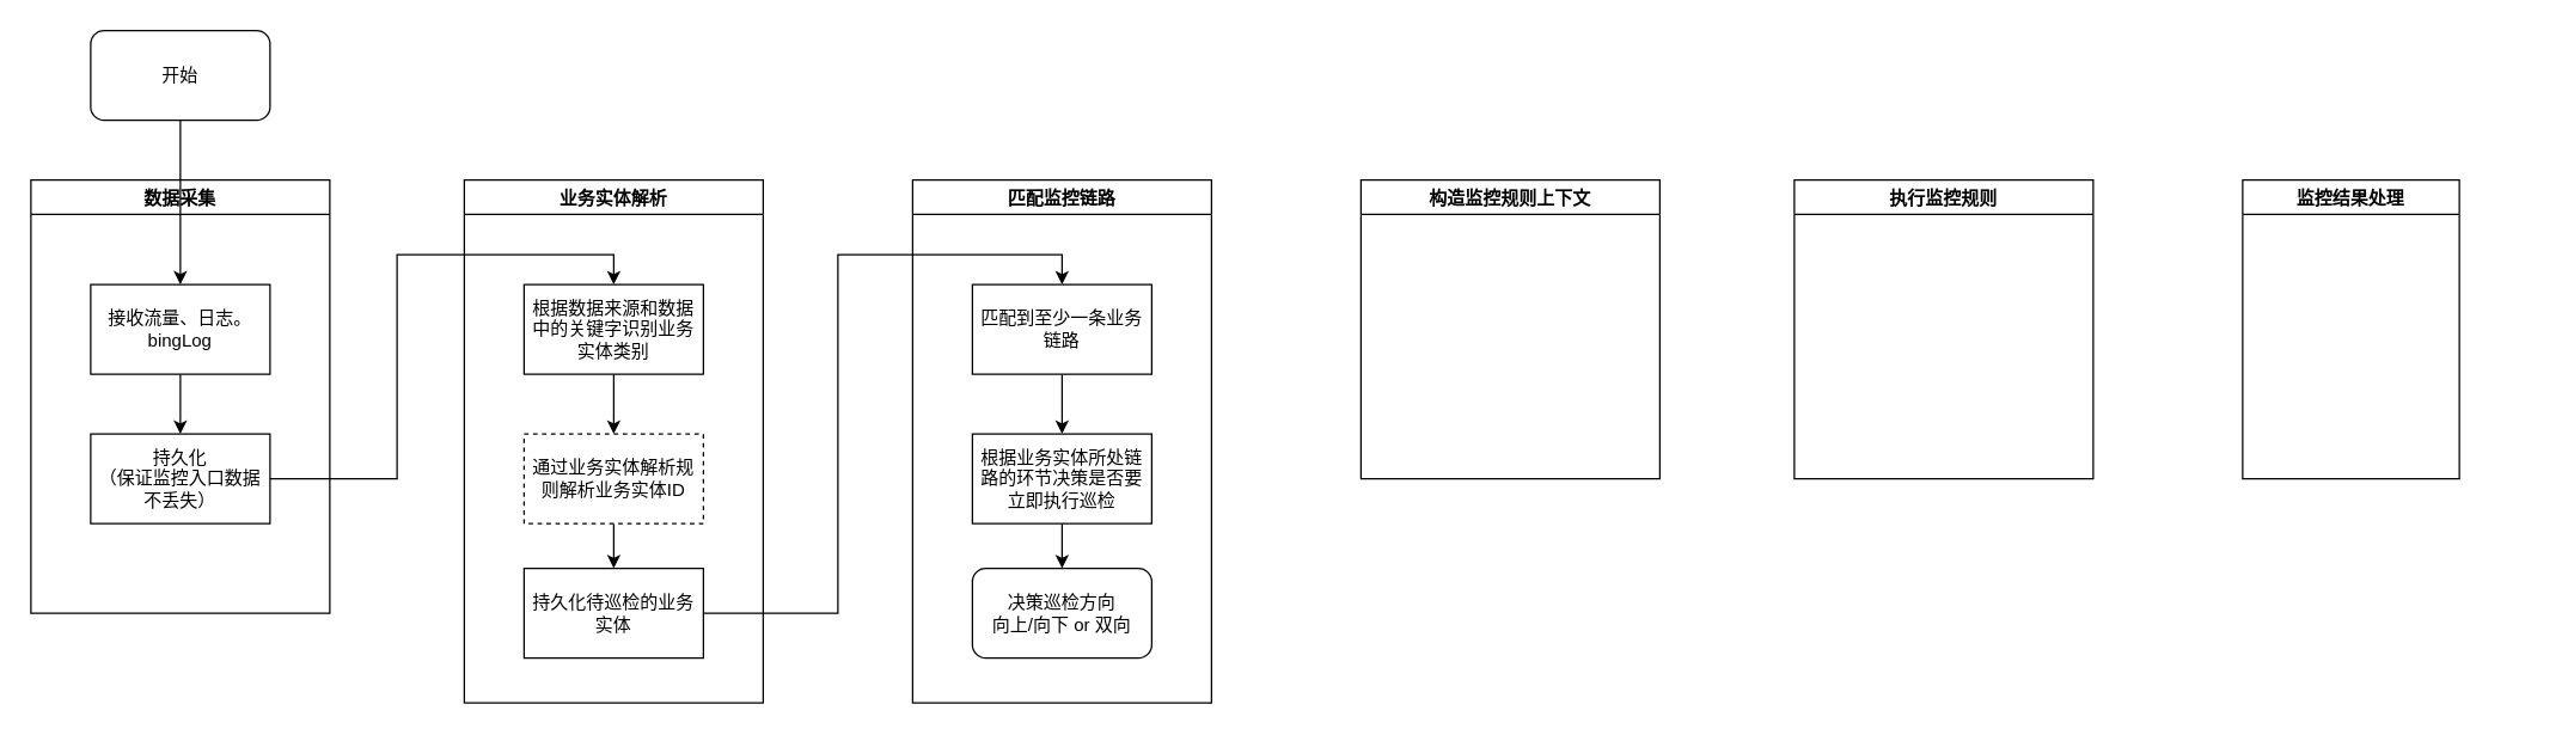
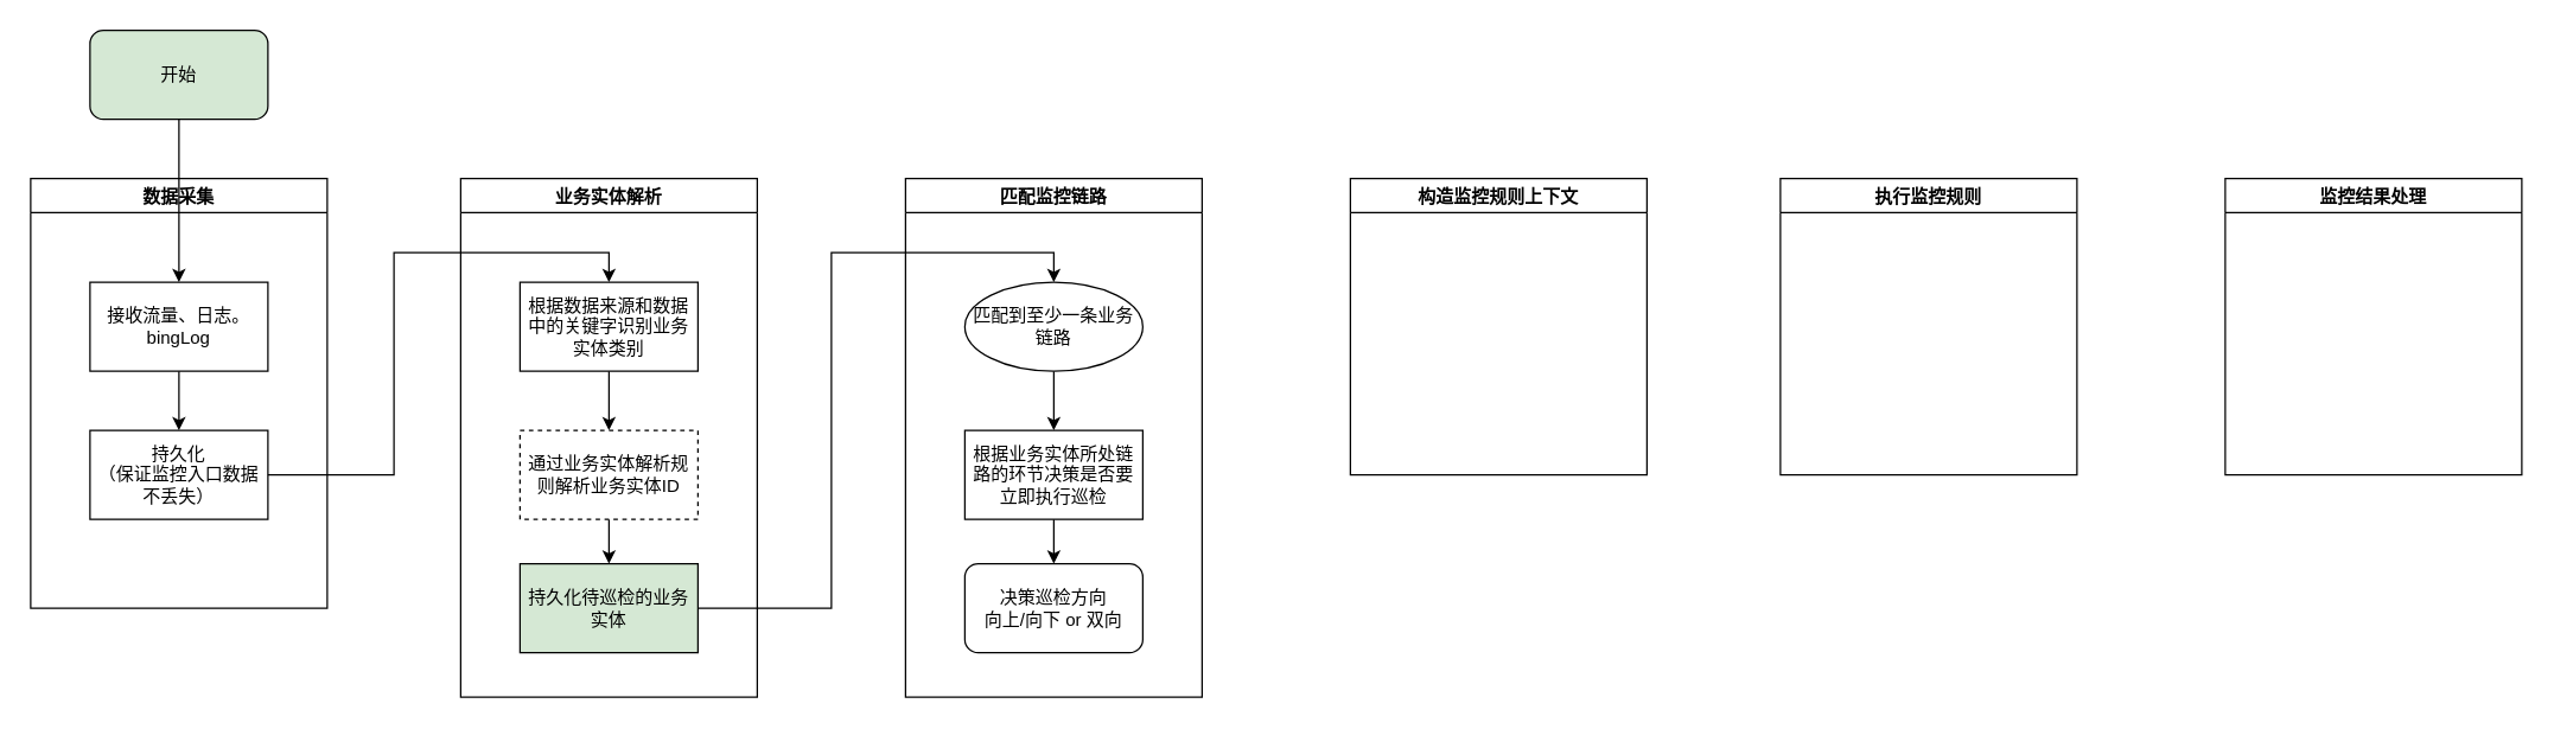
  <mxCell id="0" />
  <mxCell id="1" parent="0" />
  <mxCell id="2" value="业务实体解析" style="swimlane;" parent="1" vertex="1"><mxGeometry x="310" y="120" width="200" height="350" as="geometry" /></mxCell>
  <mxCell id="3" style="edgeStyle=orthogonalEdgeStyle;rounded=0;orthogonalLoop=1;jettySize=auto;html=1;entryX=0.5;entryY=0;entryDx=0;entryDy=0;" edge="1" parent="2" source="4" target="6"><mxGeometry relative="1" as="geometry" /></mxCell>
  <mxCell id="4" value="根据数据来源和数据中的关键字识别业务实体类别" style="rounded=0;whiteSpace=wrap;html=1;" vertex="1" parent="2"><mxGeometry x="40" y="70" width="120" height="60" as="geometry" /></mxCell>
  <mxCell id="5" style="edgeStyle=orthogonalEdgeStyle;rounded=0;orthogonalLoop=1;jettySize=auto;html=1;entryX=0.5;entryY=0;entryDx=0;entryDy=0;" edge="1" parent="2" source="6" target="7"><mxGeometry relative="1" as="geometry" /></mxCell>
  <mxCell id="6" value="通过业务实体解析规则解析业务实体ID" style="rounded=0;whiteSpace=wrap;html=1;dashed=1;" vertex="1" parent="2"><mxGeometry x="40" y="170" width="120" height="60" as="geometry" /></mxCell>
- <mxCell id="7" value="持久化待巡检的业务实体" style="rounded=0;whiteSpace=wrap;html=1;" vertex="1" parent="2"><mxGeometry x="40" y="260" width="120" height="60" as="geometry" /></mxCell>
+ <mxCell id="7" value="持久化待巡检的业务实体" style="rounded=0;whiteSpace=wrap;html=1;fillColor=#d5e8d4;" vertex="1" parent="2"><mxGeometry x="40" y="260" width="120" height="60" as="geometry" /></mxCell>
  <mxCell id="8" value="数据采集" style="swimlane;" parent="1" vertex="1"><mxGeometry x="20" y="120" width="200" height="290" as="geometry" /></mxCell>
  <mxCell id="9" style="edgeStyle=orthogonalEdgeStyle;rounded=0;orthogonalLoop=1;jettySize=auto;html=1;entryX=0.5;entryY=0;entryDx=0;entryDy=0;" edge="1" parent="8" source="10" target="11"><mxGeometry relative="1" as="geometry" /></mxCell>
  <mxCell id="10" value="接收流量、日志。bingLog" style="rounded=0;whiteSpace=wrap;html=1;" vertex="1" parent="8"><mxGeometry x="40" y="70" width="120" height="60" as="geometry" /></mxCell>
  <mxCell id="11" value="持久化&lt;br&gt;（保证监控入口数据不丢失）" style="rounded=0;whiteSpace=wrap;html=1;" vertex="1" parent="8"><mxGeometry x="40" y="170" width="120" height="60" as="geometry" /></mxCell>
  <mxCell id="12" value="匹配监控链路" style="swimlane;" parent="1" vertex="1"><mxGeometry x="610" y="120" width="200" height="350" as="geometry" /></mxCell>
  <mxCell id="13" style="edgeStyle=orthogonalEdgeStyle;rounded=0;orthogonalLoop=1;jettySize=auto;html=1;entryX=0.5;entryY=0;entryDx=0;entryDy=0;" edge="1" parent="12" source="14" target="16"><mxGeometry relative="1" as="geometry" /></mxCell>
- <mxCell id="14" value="匹配到至少一条业务链路" style="rounded=0;whiteSpace=wrap;html=1;" vertex="1" parent="12"><mxGeometry x="40" y="70" width="120" height="60" as="geometry" /></mxCell>
+ <mxCell id="14" value="匹配到至少一条业务链路" style="ellipse;whiteSpace=wrap;html=1;" vertex="1" parent="12"><mxGeometry x="40" y="70" width="120" height="60" as="geometry" /></mxCell>
  <mxCell id="15" style="edgeStyle=orthogonalEdgeStyle;rounded=0;orthogonalLoop=1;jettySize=auto;html=1;entryX=0.5;entryY=0;entryDx=0;entryDy=0;" edge="1" parent="12" source="16" target="17"><mxGeometry relative="1" as="geometry" /></mxCell>
  <mxCell id="16" value="根据业务实体所处链路的环节决策是否要立即执行巡检" style="rounded=0;whiteSpace=wrap;html=1;" vertex="1" parent="12"><mxGeometry x="40" y="170" width="120" height="60" as="geometry" /></mxCell>
  <mxCell id="17" value="决策巡检方向&lt;br&gt;向上/向下 or 双向" style="whiteSpace=wrap;html=1;rounded=1;" vertex="1" parent="12"><mxGeometry x="40" y="260" width="120" height="60" as="geometry" /></mxCell>
  <mxCell id="18" value="构造监控规则上下文" style="swimlane;" parent="1" vertex="1"><mxGeometry x="910" y="120" width="200" height="200" as="geometry" /></mxCell>
  <mxCell id="19" value="执行监控规则" style="swimlane;" parent="1" vertex="1"><mxGeometry x="1200" y="120" width="200" height="200" as="geometry" /></mxCell>
- <mxCell id="20" value="监控结果处理" style="swimlane;" parent="1" vertex="1"><mxGeometry x="1500" y="120" width="145" height="200" as="geometry" /></mxCell>
+ <mxCell id="20" value="监控结果处理" style="swimlane;" parent="1" vertex="1"><mxGeometry x="1500" y="120" width="200" height="200" as="geometry" /></mxCell>
  <mxCell id="21" value="" style="edgeStyle=orthogonalEdgeStyle;rounded=0;orthogonalLoop=1;jettySize=auto;html=1;" edge="1" parent="1" source="22" target="10"><mxGeometry relative="1" as="geometry" /></mxCell>
- <mxCell id="22" value="开始" style="rounded=1;whiteSpace=wrap;html=1;" vertex="1" parent="1"><mxGeometry x="60" y="20" width="120" height="60" as="geometry" /></mxCell>
+ <mxCell id="22" value="开始" style="rounded=1;whiteSpace=wrap;html=1;fillColor=#d5e8d4;" vertex="1" parent="1"><mxGeometry x="60" y="20" width="120" height="60" as="geometry" /></mxCell>
  <mxCell id="23" style="edgeStyle=orthogonalEdgeStyle;rounded=0;orthogonalLoop=1;jettySize=auto;html=1;entryX=0.5;entryY=0;entryDx=0;entryDy=0;" edge="1" parent="1" source="11" target="4"><mxGeometry relative="1" as="geometry" /></mxCell>
  <mxCell id="24" style="edgeStyle=orthogonalEdgeStyle;rounded=0;orthogonalLoop=1;jettySize=auto;html=1;entryX=0.5;entryY=0;entryDx=0;entryDy=0;" edge="1" parent="1" source="7" target="14"><mxGeometry relative="1" as="geometry" /></mxCell>
